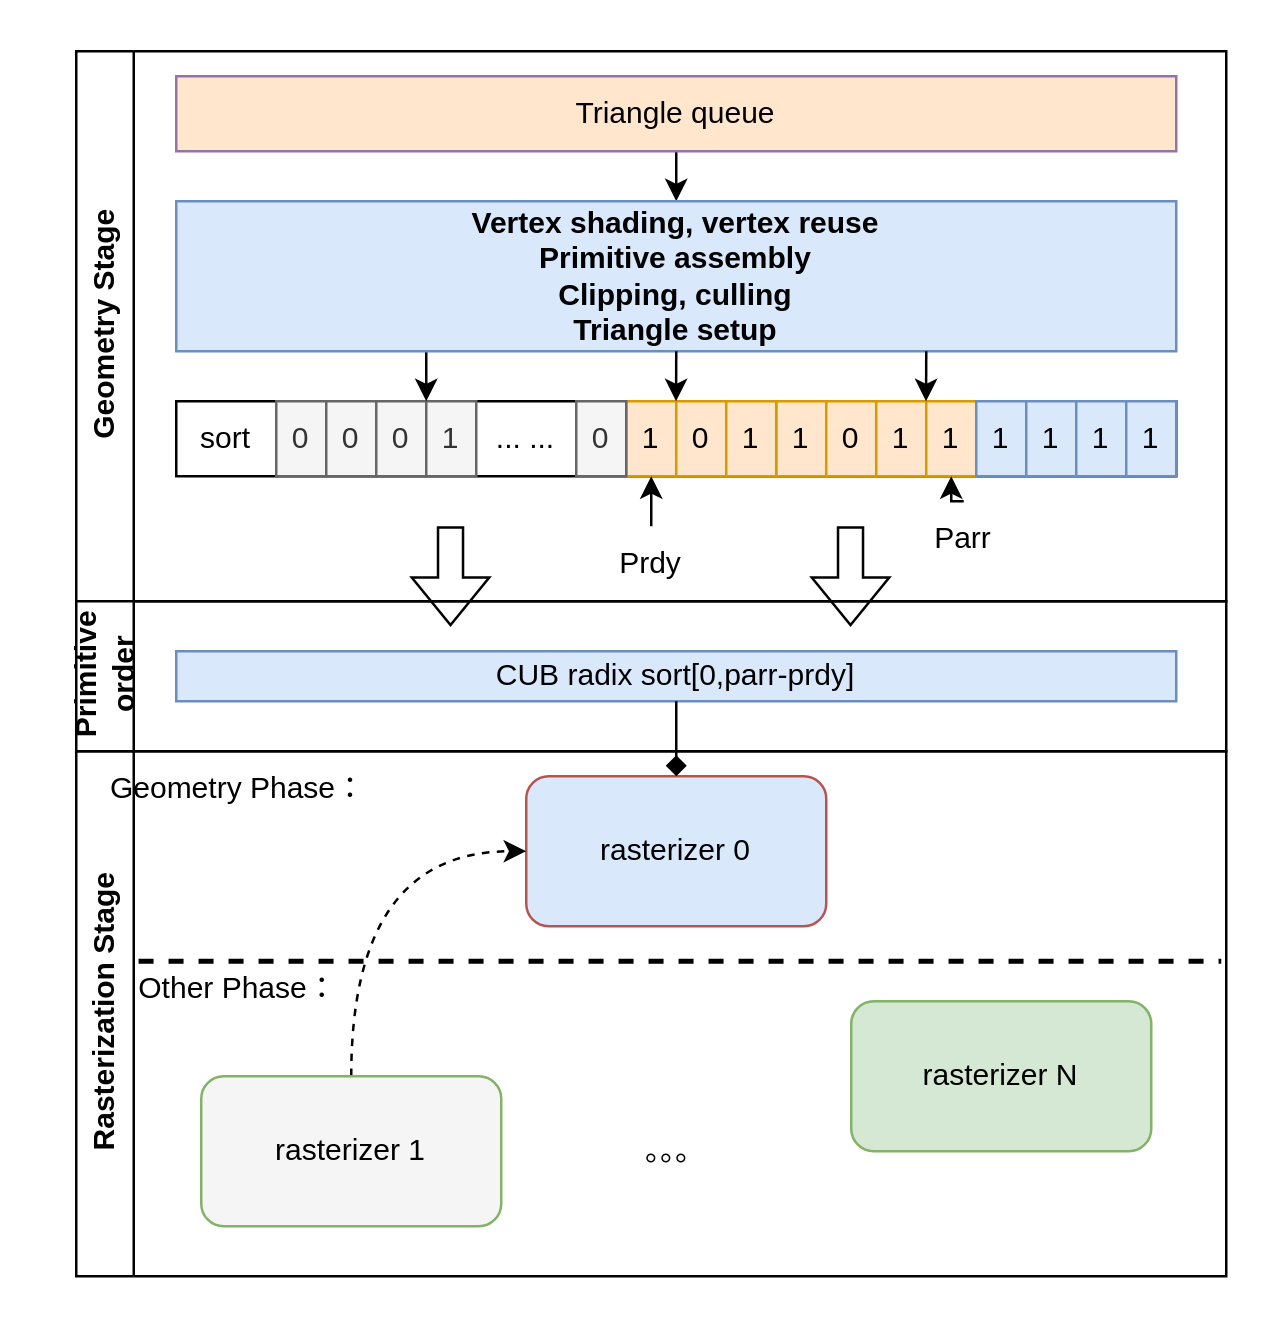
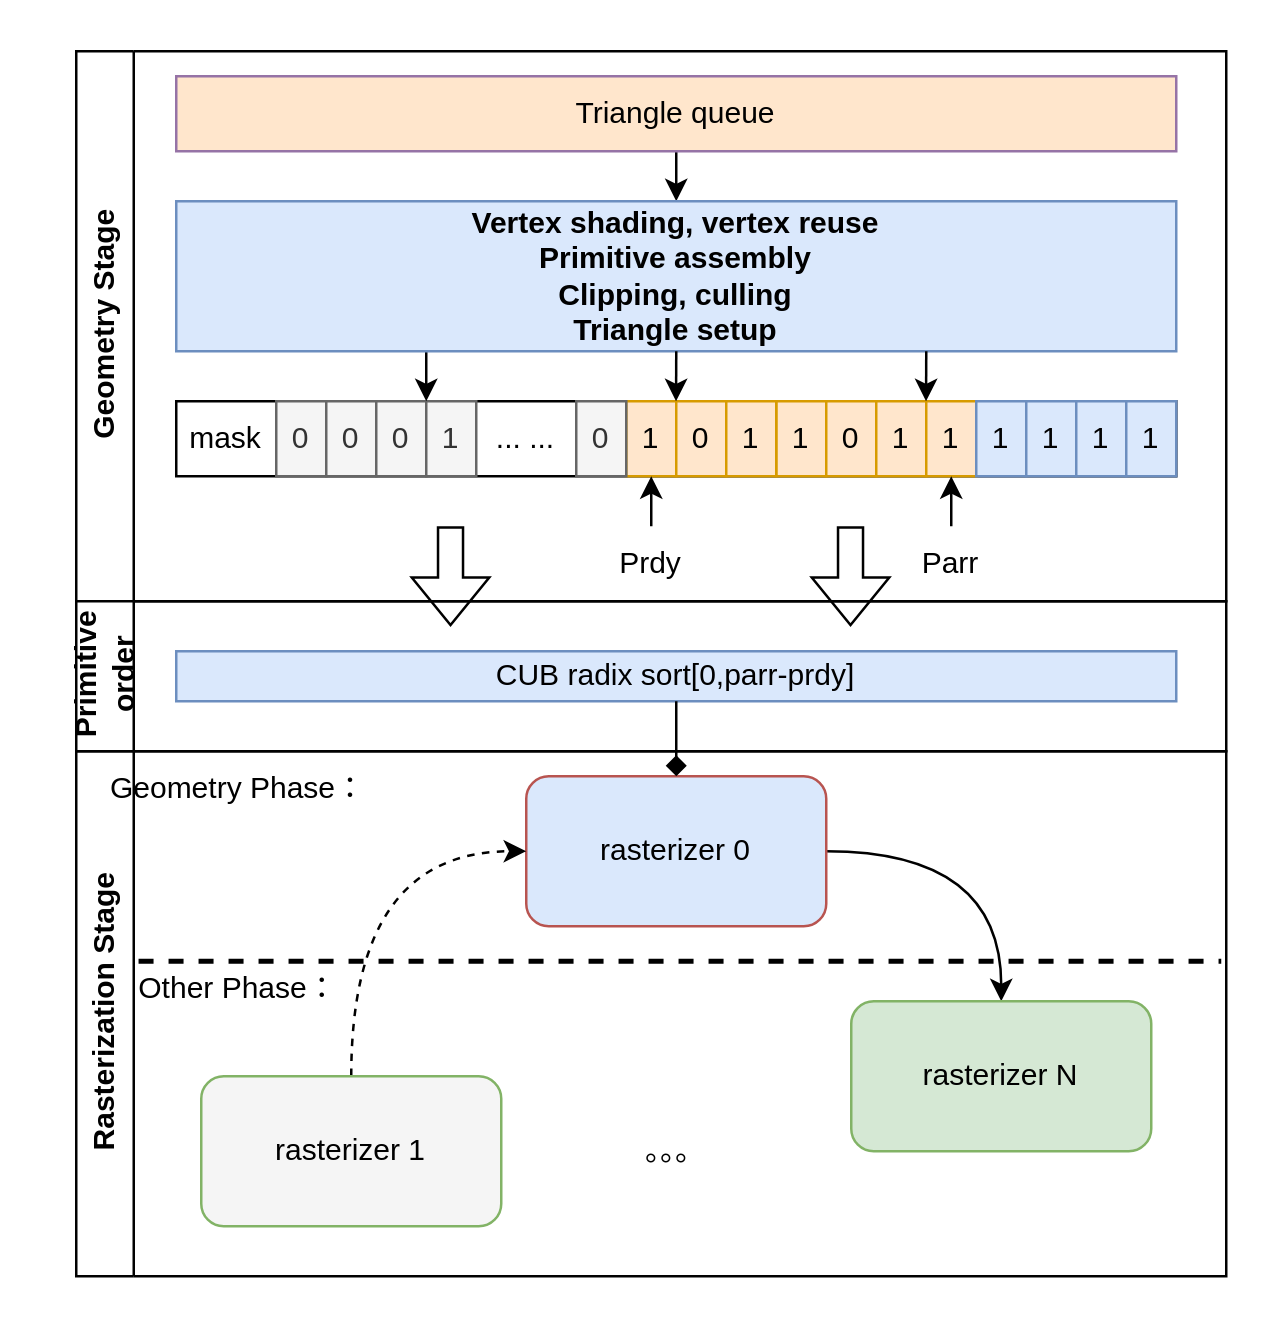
  <mxCell id="0" />
  <mxCell id="1" parent="0" />
  <mxCell id="2" value="" style="endArrow=none;html=1;rounded=0;exitX=0.002;exitY=0.4;exitDx=0;exitDy=0;exitPerimeter=0;dashed=1;strokeWidth=2;endSize=0;startSize=0;" edge="1" parent="1" source="3"><mxGeometry width="50" height="50" relative="1" as="geometry"><mxPoint x="60" y="390" as="sourcePoint" /><mxPoint x="488" y="384" as="targetPoint" /></mxGeometry></mxCell>
  <mxCell id="3" value="Rasterization Stage" style="swimlane;horizontal=0;whiteSpace=wrap;html=1;" parent="1" vertex="1"><mxGeometry x="30" y="300" width="460" height="210" as="geometry" /></mxCell>
+ <mxCell id="4" style="edgeStyle=orthogonalEdgeStyle;rounded=0;orthogonalLoop=1;jettySize=auto;html=1;entryX=0.5;entryY=0;entryDx=0;entryDy=0;exitX=1;exitY=0.5;exitDx=0;exitDy=0;curved=1;" edge="1" parent="3" source="5" target="8"><mxGeometry relative="1" as="geometry" /></mxCell>
  <mxCell id="5" value="rasterizer 0" style="rounded=1;whiteSpace=wrap;html=1;fillColor=#dae8fc;strokeColor=#b85450;" vertex="1" parent="3"><mxGeometry x="180" y="10" width="120" height="60" as="geometry" /></mxCell>
  <mxCell id="6" style="edgeStyle=orthogonalEdgeStyle;rounded=0;orthogonalLoop=1;jettySize=auto;html=1;exitX=0.5;exitY=0;exitDx=0;exitDy=0;entryX=0;entryY=0.5;entryDx=0;entryDy=0;curved=1;dashed=1;" edge="1" parent="3" source="7" target="5"><mxGeometry relative="1" as="geometry" /></mxCell>
  <mxCell id="7" value="rasterizer 1" style="rounded=1;whiteSpace=wrap;html=1;fillColor=#f5f5f5;strokeColor=#82b366;" vertex="1" parent="3"><mxGeometry x="50" y="130" width="120" height="60" as="geometry" /></mxCell>
  <mxCell id="8" value="rasterizer N" style="rounded=1;whiteSpace=wrap;html=1;fillColor=#d5e8d4;strokeColor=#82b366;" vertex="1" parent="3"><mxGeometry x="310" y="100" width="120" height="60" as="geometry" /></mxCell>
  <mxCell id="9" value="。。。" style="text;html=1;align=center;verticalAlign=middle;whiteSpace=wrap;rounded=0;" vertex="1" parent="3"><mxGeometry x="210" y="145" width="60" height="30" as="geometry" /></mxCell>
  <mxCell id="10" value="Geometry Phase：" style="text;html=1;align=center;verticalAlign=middle;whiteSpace=wrap;rounded=0;" vertex="1" parent="3"><mxGeometry x="-10" width="150" height="30" as="geometry" /></mxCell>
  <mxCell id="11" value="Other Phase：" style="text;html=1;align=center;verticalAlign=middle;whiteSpace=wrap;rounded=0;" vertex="1" parent="3"><mxGeometry x="-10" y="80" width="150" height="30" as="geometry" /></mxCell>
  <mxCell id="12" value="Geometry Stage" style="swimlane;horizontal=0;whiteSpace=wrap;html=1;" vertex="1" parent="1"><mxGeometry x="30" y="20" width="460" height="220" as="geometry" /></mxCell>
  <mxCell id="13" value="" style="rounded=0;whiteSpace=wrap;html=1;" vertex="1" parent="12"><mxGeometry x="40" y="140" width="400" height="30" as="geometry" /></mxCell>
  <mxCell id="14" value="0" style="rounded=0;whiteSpace=wrap;html=1;fillColor=#f5f5f5;fontColor=#333333;strokeColor=#666666;" vertex="1" parent="12"><mxGeometry x="80" y="140" width="20" height="30" as="geometry" /></mxCell>
  <mxCell id="15" value="0" style="rounded=0;whiteSpace=wrap;html=1;fillColor=#f5f5f5;fontColor=#333333;strokeColor=#666666;" vertex="1" parent="12"><mxGeometry x="100" y="140" width="20" height="30" as="geometry" /></mxCell>
  <mxCell id="16" value="0" style="rounded=0;whiteSpace=wrap;html=1;fillColor=#f5f5f5;fontColor=#333333;strokeColor=#666666;" vertex="1" parent="12"><mxGeometry x="120" y="140" width="20" height="30" as="geometry" /></mxCell>
  <mxCell id="17" value="1" style="rounded=0;whiteSpace=wrap;html=1;fillColor=#f5f5f5;fontColor=#333333;strokeColor=#666666;" vertex="1" parent="12"><mxGeometry x="140" y="140" width="20" height="30" as="geometry" /></mxCell>
  <mxCell id="18" style="edgeStyle=orthogonalEdgeStyle;rounded=0;orthogonalLoop=1;jettySize=auto;html=1;exitX=0.5;exitY=1;exitDx=0;exitDy=0;entryX=0.5;entryY=0;entryDx=0;entryDy=0;" edge="1" parent="12" source="19" target="37"><mxGeometry relative="1" as="geometry" /></mxCell>
  <mxCell id="19" value="Triangle queue" style="rounded=0;whiteSpace=wrap;html=1;fillColor=#ffe6cc;strokeColor=#9673a6;" vertex="1" parent="12"><mxGeometry x="40" y="10" width="400" height="30" as="geometry" /></mxCell>
  <mxCell id="20" value="1" style="rounded=0;whiteSpace=wrap;html=1;fillColor=#ffe6cc;strokeColor=#d79b00;" vertex="1" parent="12"><mxGeometry x="280" y="140" width="20" height="30" as="geometry" /></mxCell>
  <mxCell id="21" value="0" style="rounded=0;whiteSpace=wrap;html=1;fillColor=#ffe6cc;strokeColor=#d79b00;" vertex="1" parent="12"><mxGeometry x="300" y="140" width="20" height="30" as="geometry" /></mxCell>
  <mxCell id="22" value="1" style="rounded=0;whiteSpace=wrap;html=1;fillColor=#ffe6cc;strokeColor=#d79b00;" vertex="1" parent="12"><mxGeometry x="320" y="140" width="20" height="30" as="geometry" /></mxCell>
  <mxCell id="23" value="1" style="rounded=0;whiteSpace=wrap;html=1;fillColor=#ffe6cc;strokeColor=#d79b00;" vertex="1" parent="12"><mxGeometry x="340" y="140" width="20" height="30" as="geometry" /></mxCell>
  <mxCell id="24" value="1" style="rounded=0;whiteSpace=wrap;html=1;fillColor=#dae8fc;strokeColor=#6c8ebf;" vertex="1" parent="12"><mxGeometry x="360" y="140" width="20" height="30" as="geometry" /></mxCell>
  <mxCell id="25" value="1" style="rounded=0;whiteSpace=wrap;html=1;fillColor=#ffe6cc;strokeColor=#d79b00;" vertex="1" parent="12"><mxGeometry x="220" y="140" width="20" height="30" as="geometry" /></mxCell>
  <mxCell id="26" value="0" style="rounded=0;whiteSpace=wrap;html=1;fillColor=#ffe6cc;strokeColor=#d79b00;" vertex="1" parent="12"><mxGeometry x="240" y="140" width="20" height="30" as="geometry" /></mxCell>
  <mxCell id="27" value="1" style="rounded=0;whiteSpace=wrap;html=1;fillColor=#ffe6cc;strokeColor=#d79b00;" vertex="1" parent="12"><mxGeometry x="260" y="140" width="20" height="30" as="geometry" /></mxCell>
  <mxCell id="28" value="1" style="rounded=0;whiteSpace=wrap;html=1;fillColor=#dae8fc;strokeColor=#6c8ebf;" vertex="1" parent="12"><mxGeometry x="380" y="140" width="20" height="30" as="geometry" /></mxCell>
  <mxCell id="29" value="1" style="rounded=0;whiteSpace=wrap;html=1;fillColor=#dae8fc;strokeColor=#6c8ebf;" vertex="1" parent="12"><mxGeometry x="400" y="140" width="20" height="30" as="geometry" /></mxCell>
  <mxCell id="30" value="1" style="rounded=0;whiteSpace=wrap;html=1;fillColor=#dae8fc;strokeColor=#6c8ebf;" vertex="1" parent="12"><mxGeometry x="420" y="140" width="20" height="30" as="geometry" /></mxCell>
  <mxCell id="31" value="... ..." style="text;html=1;align=center;verticalAlign=middle;whiteSpace=wrap;rounded=0;" vertex="1" parent="12"><mxGeometry x="160" y="140" width="40" height="30" as="geometry" /></mxCell>
  <mxCell id="32" style="edgeStyle=orthogonalEdgeStyle;rounded=0;orthogonalLoop=1;jettySize=auto;html=1;exitX=0.5;exitY=0;exitDx=0;exitDy=0;entryX=0.5;entryY=1;entryDx=0;entryDy=0;fillColor=#ffe6cc;strokeColor=#000000;" edge="1" parent="12" source="33" target="25"><mxGeometry relative="1" as="geometry" /></mxCell>
  <mxCell id="33" value="Prdy" style="text;html=1;align=center;verticalAlign=middle;whiteSpace=wrap;rounded=0;" vertex="1" parent="12"><mxGeometry x="200" y="190" width="60" height="30" as="geometry" /></mxCell>
  <mxCell id="34" style="edgeStyle=orthogonalEdgeStyle;rounded=0;orthogonalLoop=1;jettySize=auto;html=1;exitX=0.5;exitY=0;exitDx=0;exitDy=0;entryX=0.5;entryY=1;entryDx=0;entryDy=0;fillColor=#ffe6cc;strokeColor=#000000;" edge="1" parent="12" source="35" target="23"><mxGeometry relative="1" as="geometry" /></mxCell>
- <mxCell id="35" value="Parr" style="text;html=1;align=center;verticalAlign=middle;whiteSpace=wrap;rounded=0;" vertex="1" parent="12"><mxGeometry x="325" y="180" width="60" height="30" as="geometry" /></mxCell>
+ <mxCell id="35" value="Parr" style="text;html=1;align=center;verticalAlign=middle;whiteSpace=wrap;rounded=0;" vertex="1" parent="12"><mxGeometry x="320" y="190" width="60" height="30" as="geometry" /></mxCell>
  <mxCell id="36" style="edgeStyle=orthogonalEdgeStyle;rounded=0;orthogonalLoop=1;jettySize=auto;html=1;exitX=0.25;exitY=1;exitDx=0;exitDy=0;entryX=1;entryY=0;entryDx=0;entryDy=0;" edge="1" parent="12" source="37" target="16"><mxGeometry relative="1" as="geometry" /></mxCell>
  <mxCell id="37" value="&lt;b&gt;Vertex shading, vertex reuse&lt;/b&gt;&lt;br&gt;&lt;div&gt;&lt;b&gt;Primitive assembly&lt;/b&gt;&lt;br&gt;&lt;/div&gt;&lt;div&gt;&lt;b&gt;Clipping, culling&lt;/b&gt;&lt;br&gt;&lt;/div&gt;&lt;div&gt;&lt;b&gt;Triangle setup&lt;/b&gt;&lt;br&gt;&lt;/div&gt;" style="rounded=0;whiteSpace=wrap;html=1;fillColor=#dae8fc;strokeColor=#6c8ebf;" vertex="1" parent="12"><mxGeometry x="40" y="60" width="400" height="60" as="geometry" /></mxCell>
  <mxCell id="38" style="edgeStyle=orthogonalEdgeStyle;rounded=0;orthogonalLoop=1;jettySize=auto;html=1;exitX=0.5;exitY=1;exitDx=0;exitDy=0;entryX=0.187;entryY=0.2;entryDx=0;entryDy=0;entryPerimeter=0;" edge="1" parent="12" source="37"><mxGeometry relative="1" as="geometry"><mxPoint x="239.92" y="140" as="targetPoint" /></mxGeometry></mxCell>
  <mxCell id="39" style="edgeStyle=orthogonalEdgeStyle;rounded=0;orthogonalLoop=1;jettySize=auto;html=1;exitX=0.75;exitY=1;exitDx=0;exitDy=0;entryX=0.812;entryY=0.2;entryDx=0;entryDy=0;entryPerimeter=0;" edge="1" parent="12" source="37"><mxGeometry relative="1" as="geometry"><mxPoint x="339.92" y="140" as="targetPoint" /></mxGeometry></mxCell>
- <mxCell id="40" value="sort" style="text;html=1;align=center;verticalAlign=middle;whiteSpace=wrap;rounded=0;" vertex="1" parent="12"><mxGeometry x="30" y="140" width="60" height="30" as="geometry" /></mxCell>
+ <mxCell id="40" value="mask" style="text;html=1;align=center;verticalAlign=middle;whiteSpace=wrap;rounded=0;" vertex="1" parent="12"><mxGeometry x="30" y="140" width="60" height="30" as="geometry" /></mxCell>
  <mxCell id="41" value="0" style="rounded=0;whiteSpace=wrap;html=1;fillColor=#f5f5f5;fontColor=#333333;strokeColor=#666666;" vertex="1" parent="12"><mxGeometry x="200" y="140" width="20" height="30" as="geometry" /></mxCell>
  <mxCell id="42" value="" style="shape=flexArrow;endArrow=classic;html=1;rounded=0;" edge="1" parent="12"><mxGeometry width="50" height="50" relative="1" as="geometry"><mxPoint x="149.71" y="190" as="sourcePoint" /><mxPoint x="149.71" y="230" as="targetPoint" /></mxGeometry></mxCell>
  <mxCell id="43" value="" style="shape=flexArrow;endArrow=classic;html=1;rounded=0;" edge="1" parent="12"><mxGeometry width="50" height="50" relative="1" as="geometry"><mxPoint x="309.71" y="190" as="sourcePoint" /><mxPoint x="309.71" y="230" as="targetPoint" /></mxGeometry></mxCell>
  <mxCell id="44" value="Primitive order" style="swimlane;horizontal=0;whiteSpace=wrap;html=1;" vertex="1" parent="1"><mxGeometry x="30" y="240" width="460" height="60" as="geometry" /></mxCell>
  <mxCell id="45" value="CUB radix sort[0,parr-prdy]" style="rounded=0;whiteSpace=wrap;html=1;fillColor=#dae8fc;strokeColor=#6c8ebf;" vertex="1" parent="44"><mxGeometry x="40" y="20" width="400" height="20" as="geometry" /></mxCell>
  <mxCell id="46" style="edgeStyle=orthogonalEdgeStyle;rounded=0;orthogonalLoop=1;jettySize=auto;html=1;endArrow=diamond;" edge="1" parent="1" source="45" target="5"><mxGeometry relative="1" as="geometry" /></mxCell>
